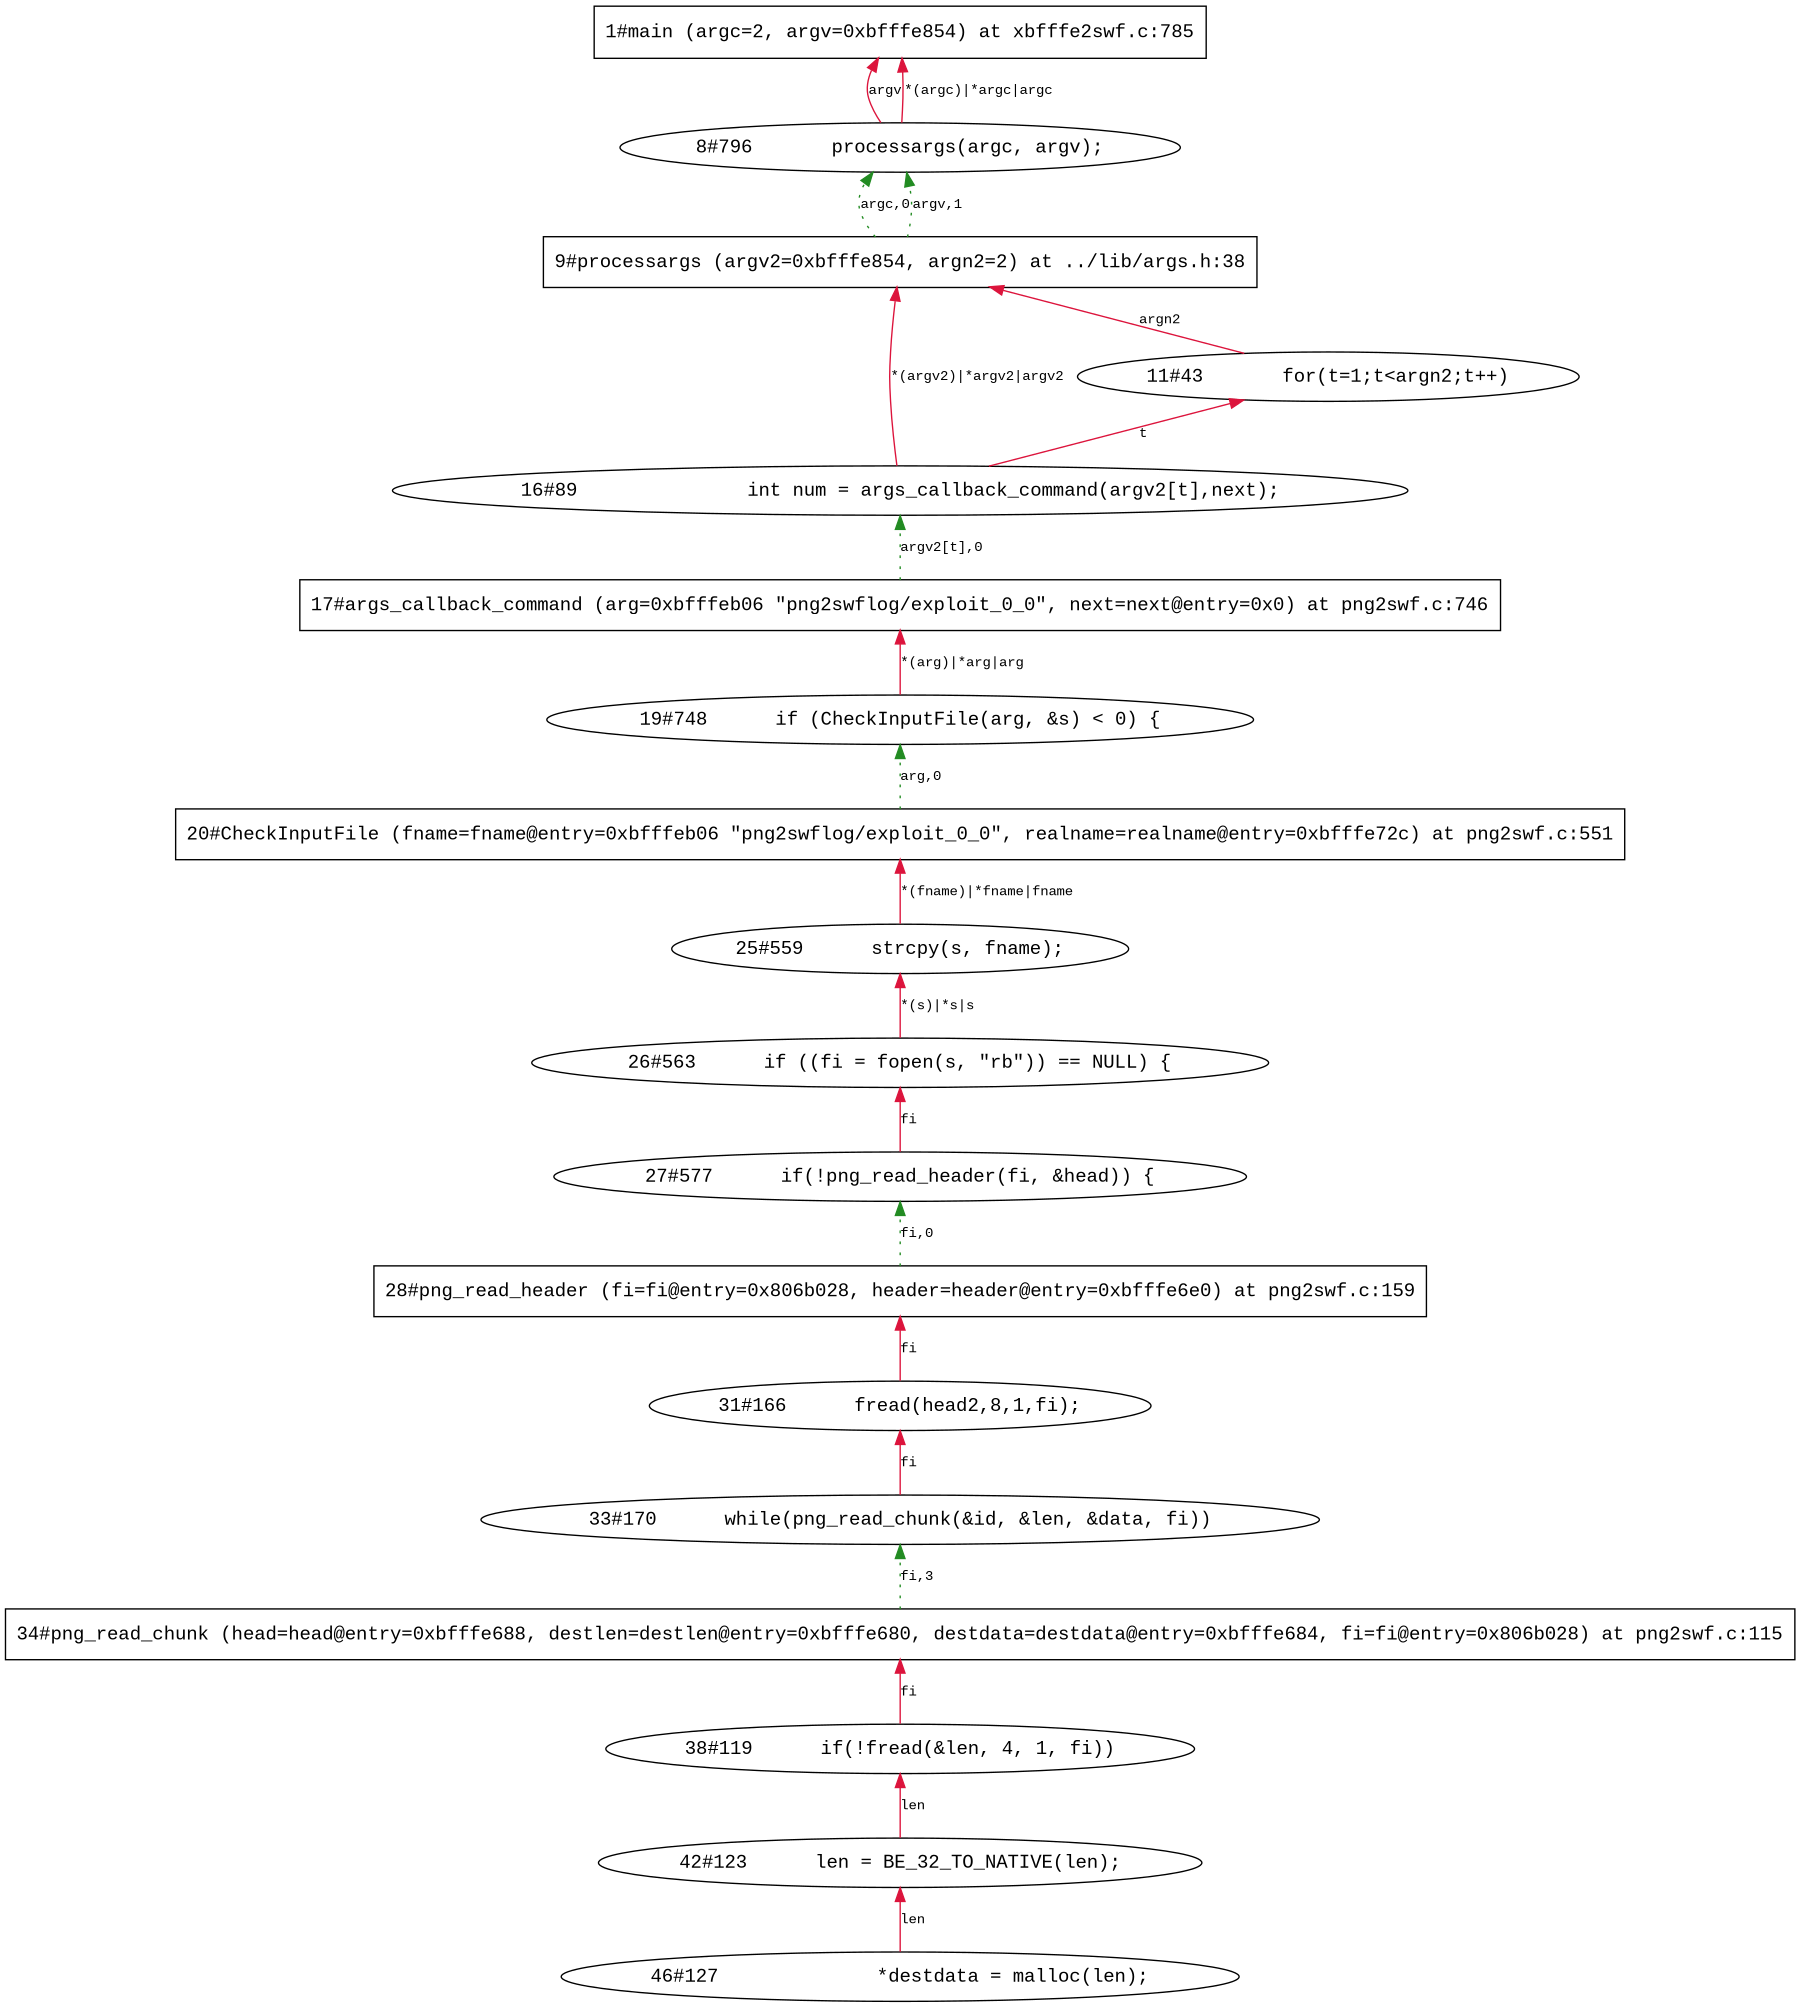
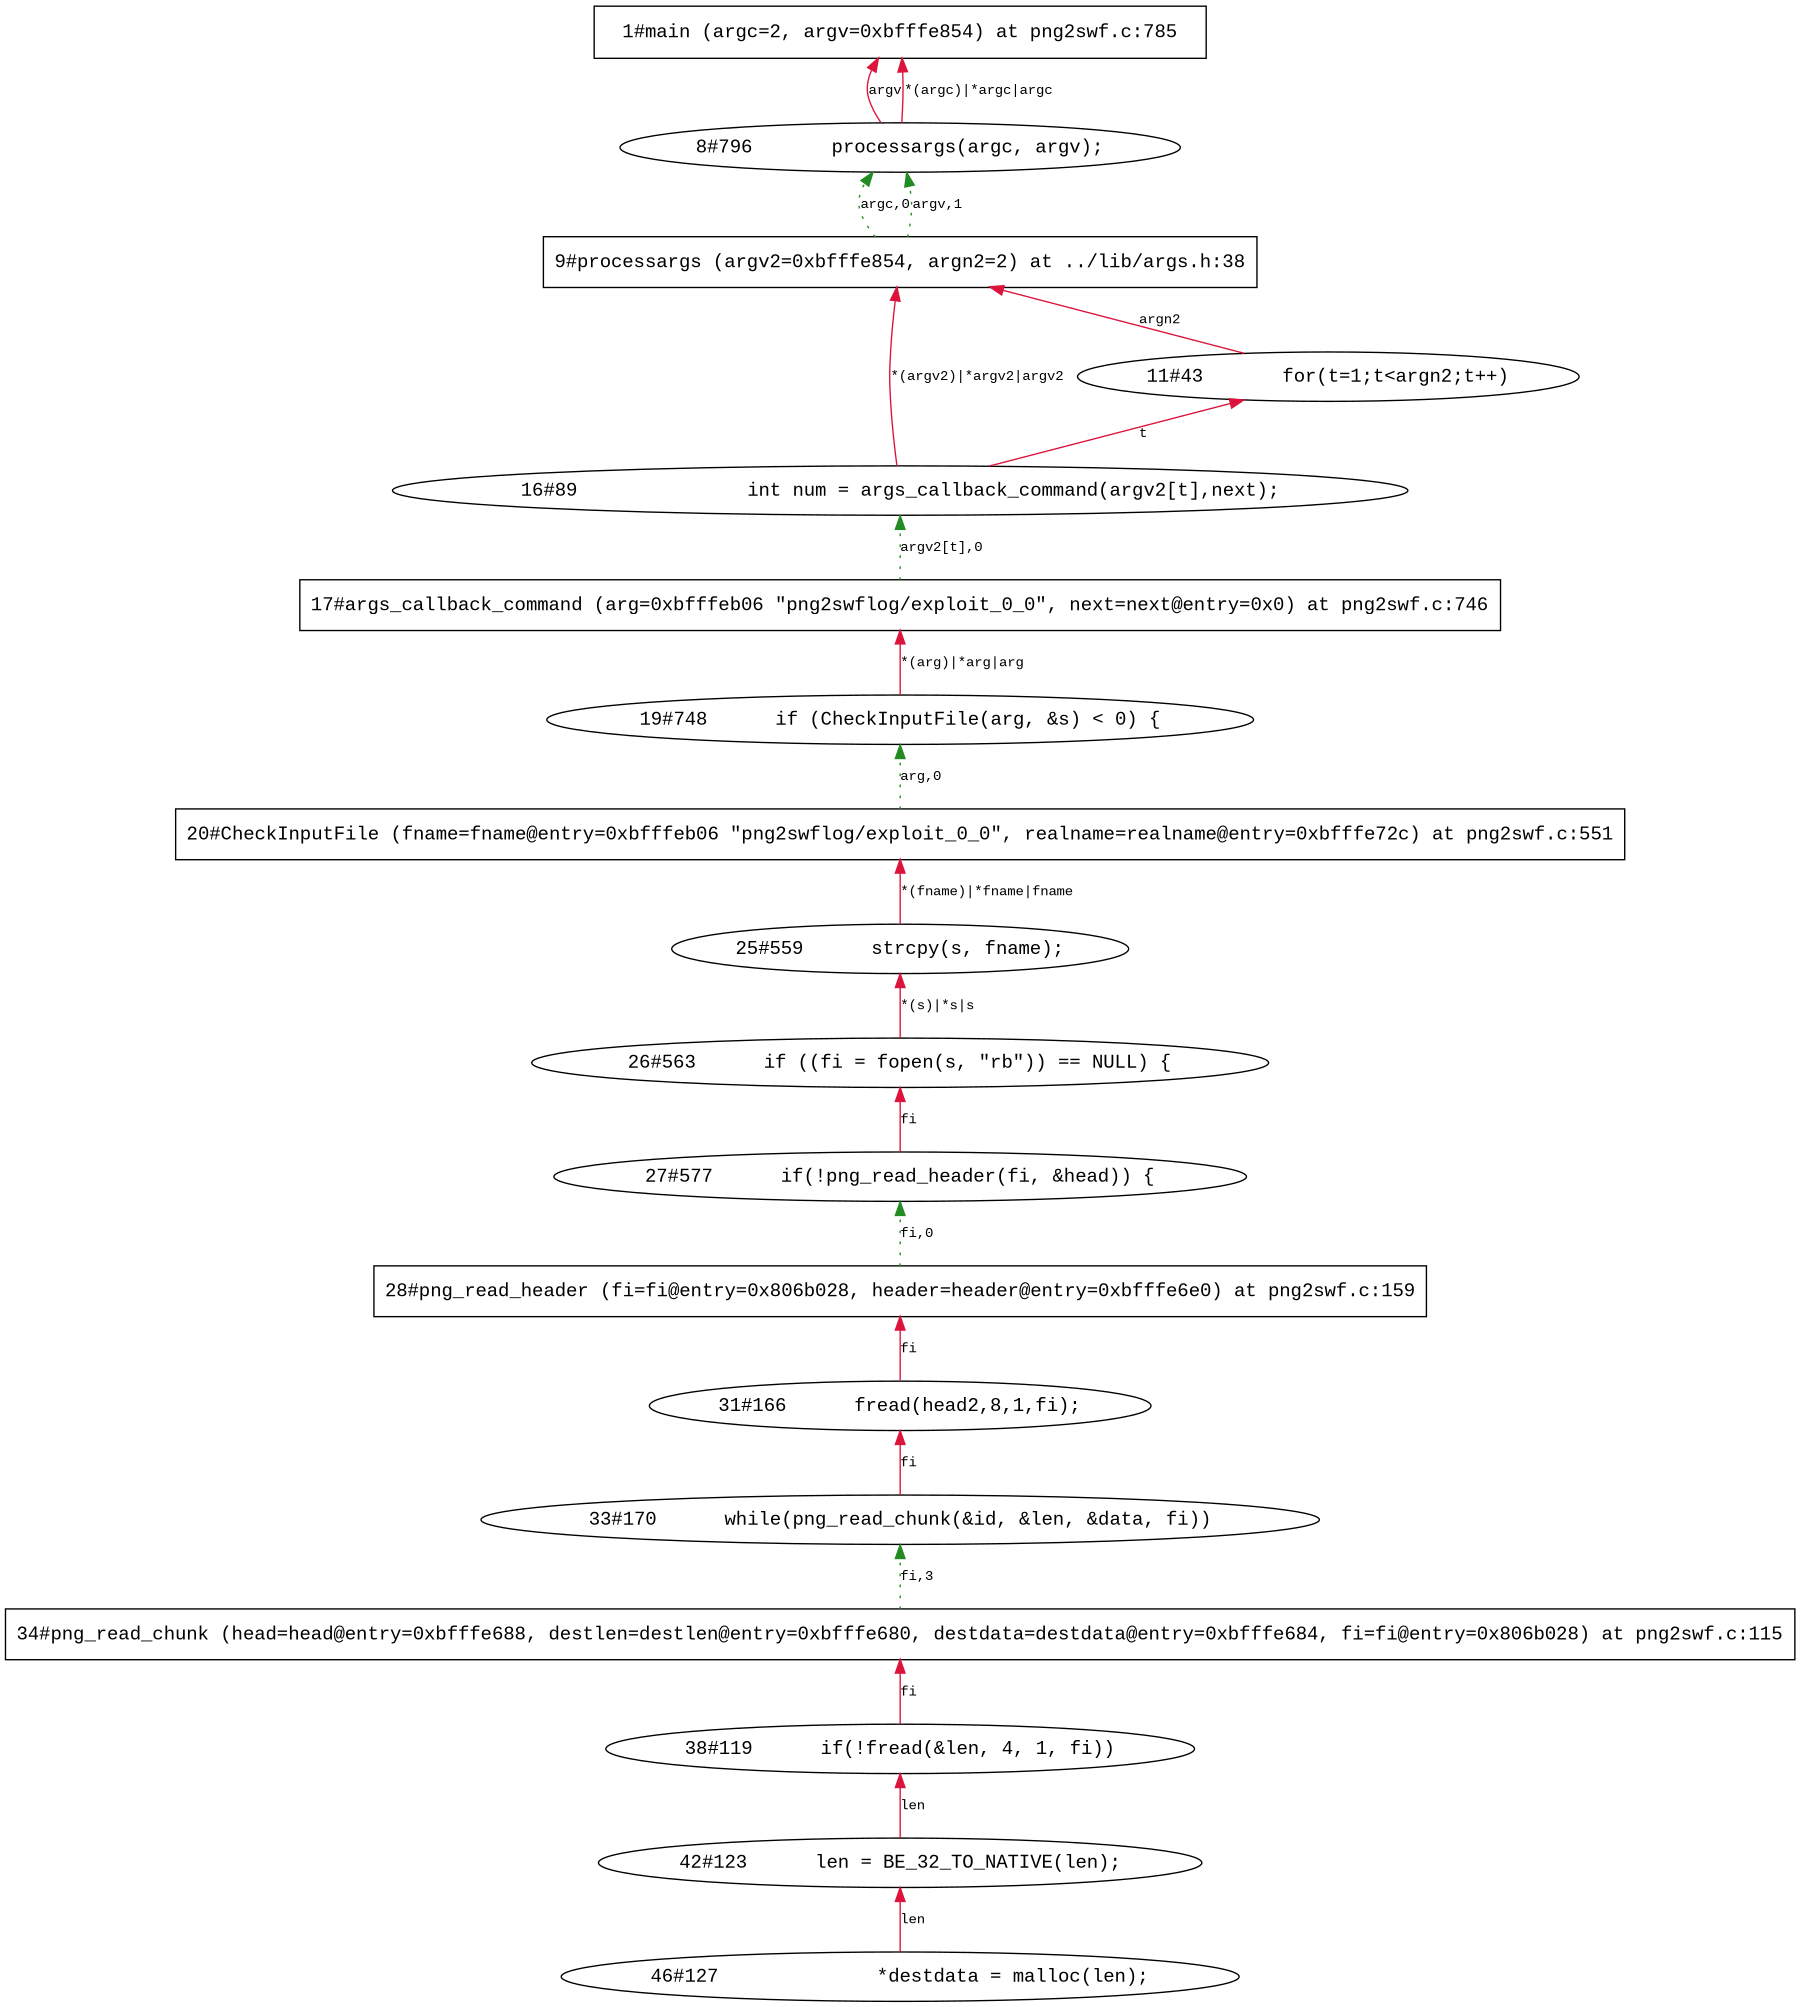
  digraph {
    rankdir=BT
    fontname="Liberation Mono"
    node [fontname="Liberation Mono"]
    edge [color=crimson fontname="Liberation Mono" fontsize=10 style=solid]
    "33#170	    while(png_read_chunk(&id, &len, &data, fi))"
    "31#166	    fread(head2,8,1,fi);"
    "34#png_read_chunk (head=head@entry=0xbfffe688, destlen=destlen@entry=0xbfffe680, destdata=destdata@entry=0xbfffe684, fi=fi@entry=0x806b028) at png2swf.c:115" [shape=record]
    "38#119	    if(!fread(&len, 4, 1, fi))"
-   "1#main (argc=2, argv=0xbfffe854) at png2swf.c:785" [shape=record label="1#main (argc=2, argv=0xbfffe854) at xbfffe2swf.c:785"]
+   "1#main (argc=2, argv=0xbfffe854) at png2swf.c:785" [shape=record]
    "8#796	    processargs(argc, argv);"
    "9#processargs (argv2=0xbfffe854, argn2=2) at ../lib/args.h:38" [shape=record]
    "42#123	    len = BE_32_TO_NATIVE(len);"
    "11#43	    for(t=1;t<argn2;t++)"
    "46#127		    *destdata = malloc(len);"
    "16#89		    int num = args_callback_command(argv2[t],next);"
    "17#args_callback_command (arg=0xbfffeb06 \"png2swflog/exploit_0_0\", next=next@entry=0x0) at png2swf.c:746" [shape=record]
    "19#748	    if (CheckInputFile(arg, &s) < 0) \{"
    "20#CheckInputFile (fname=fname@entry=0xbfffeb06 \"png2swflog/exploit_0_0\", realname=realname@entry=0xbfffe72c) at png2swf.c:551" [shape=record]
    "25#559	    strcpy(s, fname);"
    "26#563	    if ((fi = fopen(s, \"rb\")) == NULL) \{"
    "27#577	    if(!png_read_header(fi, &head)) \{"
    "28#png_read_header (fi=fi@entry=0x806b028, header=header@entry=0xbfffe6e0) at png2swf.c:159" [shape=record]
    "33#170	    while(png_read_chunk(&id, &len, &data, fi))" -> "31#166	    fread(head2,8,1,fi);" [label=fi]
    "31#166	    fread(head2,8,1,fi);" -> "28#png_read_header (fi=fi@entry=0x806b028, header=header@entry=0xbfffe6e0) at png2swf.c:159" [label=fi]
    "34#png_read_chunk (head=head@entry=0xbfffe688, destlen=destlen@entry=0xbfffe680, destdata=destdata@entry=0xbfffe684, fi=fi@entry=0x806b028) at png2swf.c:115" -> "33#170	    while(png_read_chunk(&id, &len, &data, fi))" [color=forestgreen label="fi,3" style=dotted]
    "38#119	    if(!fread(&len, 4, 1, fi))" -> "34#png_read_chunk (head=head@entry=0xbfffe688, destlen=destlen@entry=0xbfffe680, destdata=destdata@entry=0xbfffe684, fi=fi@entry=0x806b028) at png2swf.c:115" [label=fi]
    "8#796	    processargs(argc, argv);" -> "1#main (argc=2, argv=0xbfffe854) at png2swf.c:785" [label=argv]
    "8#796	    processargs(argc, argv);" -> "1#main (argc=2, argv=0xbfffe854) at png2swf.c:785" [label="*(argc)|*argc|argc"]
    "9#processargs (argv2=0xbfffe854, argn2=2) at ../lib/args.h:38" -> "8#796	    processargs(argc, argv);" [color=forestgreen label="argc,0" style=dotted]
    "9#processargs (argv2=0xbfffe854, argn2=2) at ../lib/args.h:38" -> "8#796	    processargs(argc, argv);" [color=forestgreen label="argv,1" style=dotted]
    "42#123	    len = BE_32_TO_NATIVE(len);" -> "38#119	    if(!fread(&len, 4, 1, fi))" [label=len]
    "11#43	    for(t=1;t<argn2;t++)" -> "9#processargs (argv2=0xbfffe854, argn2=2) at ../lib/args.h:38" [label=argn2]
    "46#127		    *destdata = malloc(len);" -> "42#123	    len = BE_32_TO_NATIVE(len);" [label=len]
    "16#89		    int num = args_callback_command(argv2[t],next);" -> "9#processargs (argv2=0xbfffe854, argn2=2) at ../lib/args.h:38" [label="*(argv2)|*argv2|argv2"]
    "16#89		    int num = args_callback_command(argv2[t],next);" -> "11#43	    for(t=1;t<argn2;t++)" [label=t]
    "17#args_callback_command (arg=0xbfffeb06 \"png2swflog/exploit_0_0\", next=next@entry=0x0) at png2swf.c:746" -> "16#89		    int num = args_callback_command(argv2[t],next);" [color=forestgreen label="argv2[t],0" style=dotted]
    "19#748	    if (CheckInputFile(arg, &s) < 0) \{" -> "17#args_callback_command (arg=0xbfffeb06 \"png2swflog/exploit_0_0\", next=next@entry=0x0) at png2swf.c:746" [label="*(arg)|*arg|arg"]
    "20#CheckInputFile (fname=fname@entry=0xbfffeb06 \"png2swflog/exploit_0_0\", realname=realname@entry=0xbfffe72c) at png2swf.c:551" -> "19#748	    if (CheckInputFile(arg, &s) < 0) \{" [color=forestgreen label="arg,0" style=dotted]
    "25#559	    strcpy(s, fname);" -> "20#CheckInputFile (fname=fname@entry=0xbfffeb06 \"png2swflog/exploit_0_0\", realname=realname@entry=0xbfffe72c) at png2swf.c:551" [label="*(fname)|*fname|fname"]
    "26#563	    if ((fi = fopen(s, \"rb\")) == NULL) \{" -> "25#559	    strcpy(s, fname);" [label="*(s)|*s|s"]
    "27#577	    if(!png_read_header(fi, &head)) \{" -> "26#563	    if ((fi = fopen(s, \"rb\")) == NULL) \{" [label=fi]
    "28#png_read_header (fi=fi@entry=0x806b028, header=header@entry=0xbfffe6e0) at png2swf.c:159" -> "27#577	    if(!png_read_header(fi, &head)) \{" [color=forestgreen label="fi,0" style=dotted]
  }
